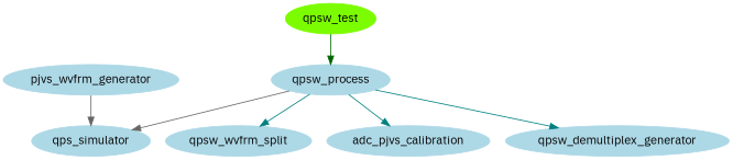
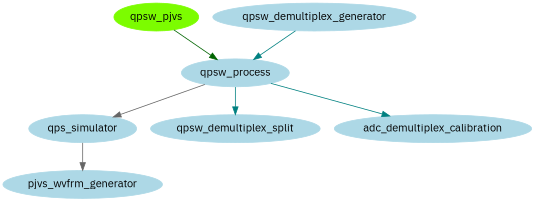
  digraph {
    fontname="IBM Plex Sans"
    node [color=lightblue fontname="IBM Plex Sans" shape=oval style=filled]
    edge [color=teal fontname="IBM Plex Sans"]
-   qpsw_test [color=lawngreen]
+   qpsw_test [color=lawngreen label=qpsw_pjvs]
    qpsw_process
    qps_simulator
    pjvs_wvfrm_generator
-   qpsw_demultiplex_split [label=qpsw_wvfrm_split]
-   adc_pjvs_calibration
+   qpsw_demultiplex_split
+   adc_pjvs_calibration [label=adc_demultiplex_calibration]
    n7 [label=qpsw_demultiplex_generator]
    qpsw_test -> qpsw_process [color=darkgreen]
    qpsw_process -> qps_simulator [color=gray40]
    qpsw_process -> qpsw_demultiplex_split
    qpsw_process -> adc_pjvs_calibration
-   qpsw_process -> n7
-   pjvs_wvfrm_generator -> qps_simulator [color=gray40]
+   n7 -> qpsw_process
+   qps_simulator -> pjvs_wvfrm_generator [color=gray40]
  }
